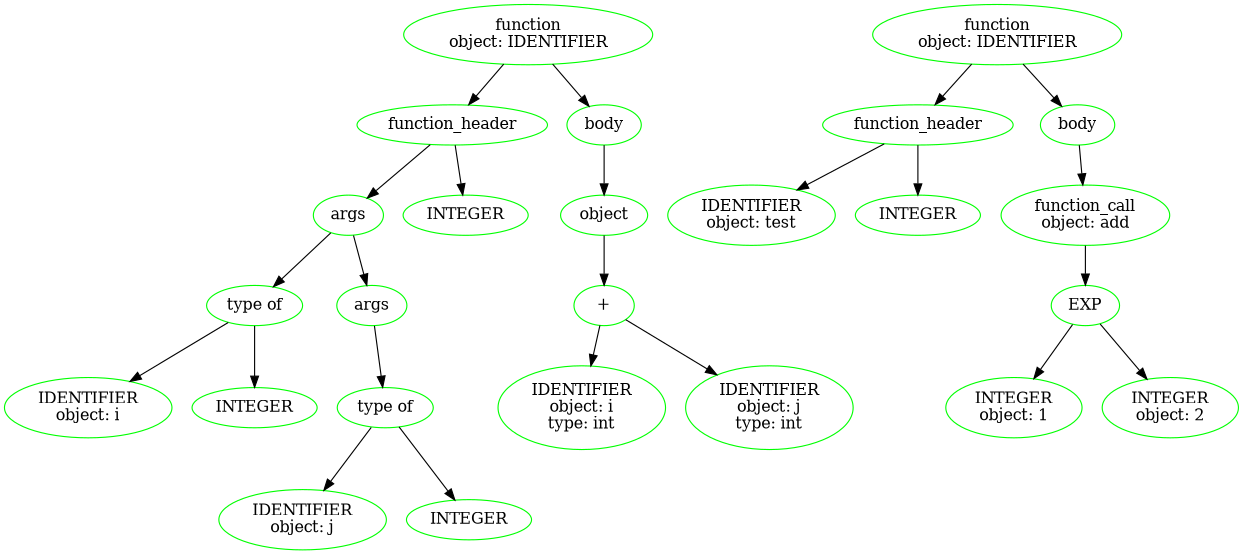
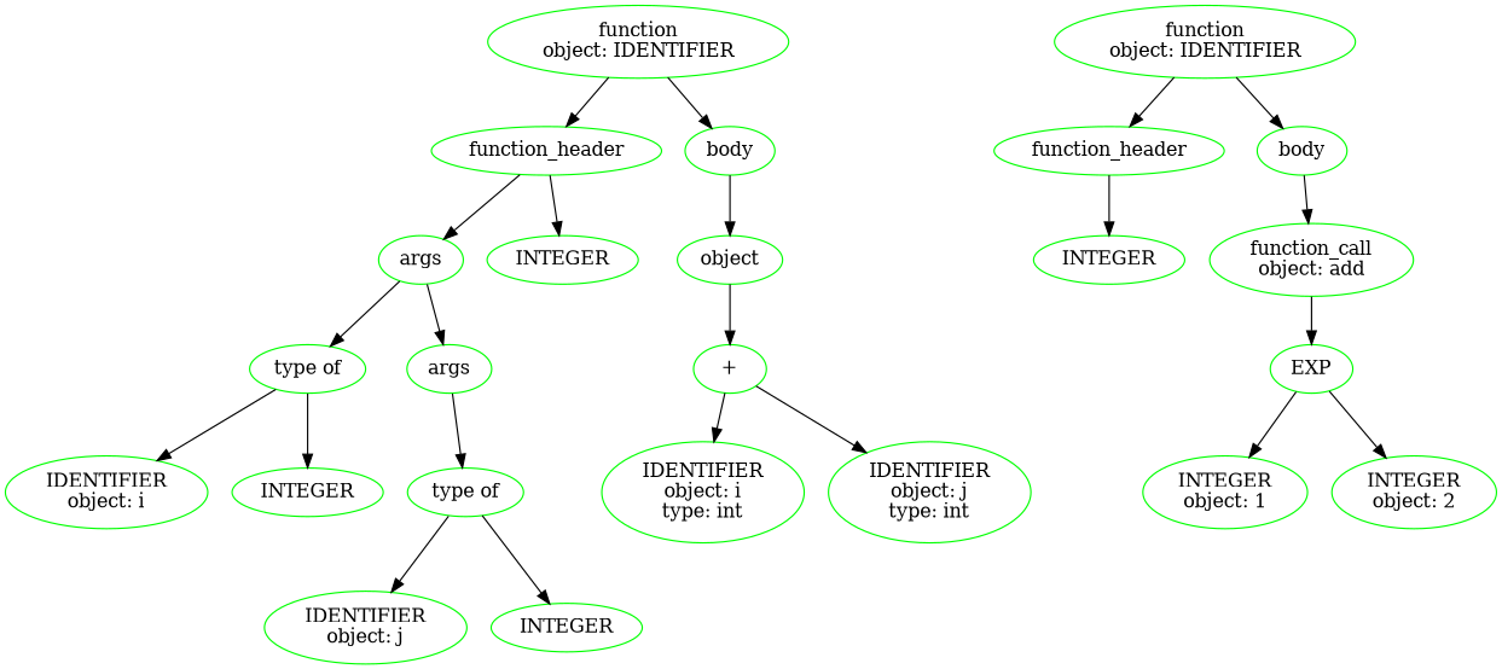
  digraph {
    node [color=green shape=ellipse]
    n1 [label="function\nobject: IDENTIFIER"]
    n2 [label=function_header]
    n3 [label=body]
    n4 [label="function\nobject: IDENTIFIER"]
    n5 [label=function_header]
    n6 [label=body]
    n7 [label=args]
    n8 [label=INTEGER]
    n9 [label=object]
    n10 [label="type of"]
    n11 [label=args]
    n12 [label="IDENTIFIER\nobject: i"]
    n13 [label=INTEGER]
    n14 [label="type of"]
    n15 [label="IDENTIFIER\nobject: j"]
    n16 [label=INTEGER]
    n17 [label="+"]
    n18 [label="IDENTIFIER\nobject: i\ntype: int"]
    n19 [label="IDENTIFIER\nobject: j\ntype: int"]
-   n20 [label="IDENTIFIER\nobject: test"]
    n21 [label=INTEGER]
    n22 [label="function_call\nobject: add"]
    n23 [label=EXP]
    n24 [label="INTEGER\nobject: 1"]
    n25 [label="INTEGER\nobject: 2"]
    n1 -> n2
    n1 -> n3
    n2 -> n7
    n2 -> n8
    n3 -> n9
    n4 -> n5
    n4 -> n6
-   n5 -> n20
    n5 -> n21
    n6 -> n22
    n7 -> n10
    n7 -> n11
    n9 -> n17
    n10 -> n12
    n10 -> n13
    n11 -> n14
    n14 -> n15
    n14 -> n16
    n17 -> n18
    n17 -> n19
    n22 -> n23
    n23 -> n24
    n23 -> n25
  }
